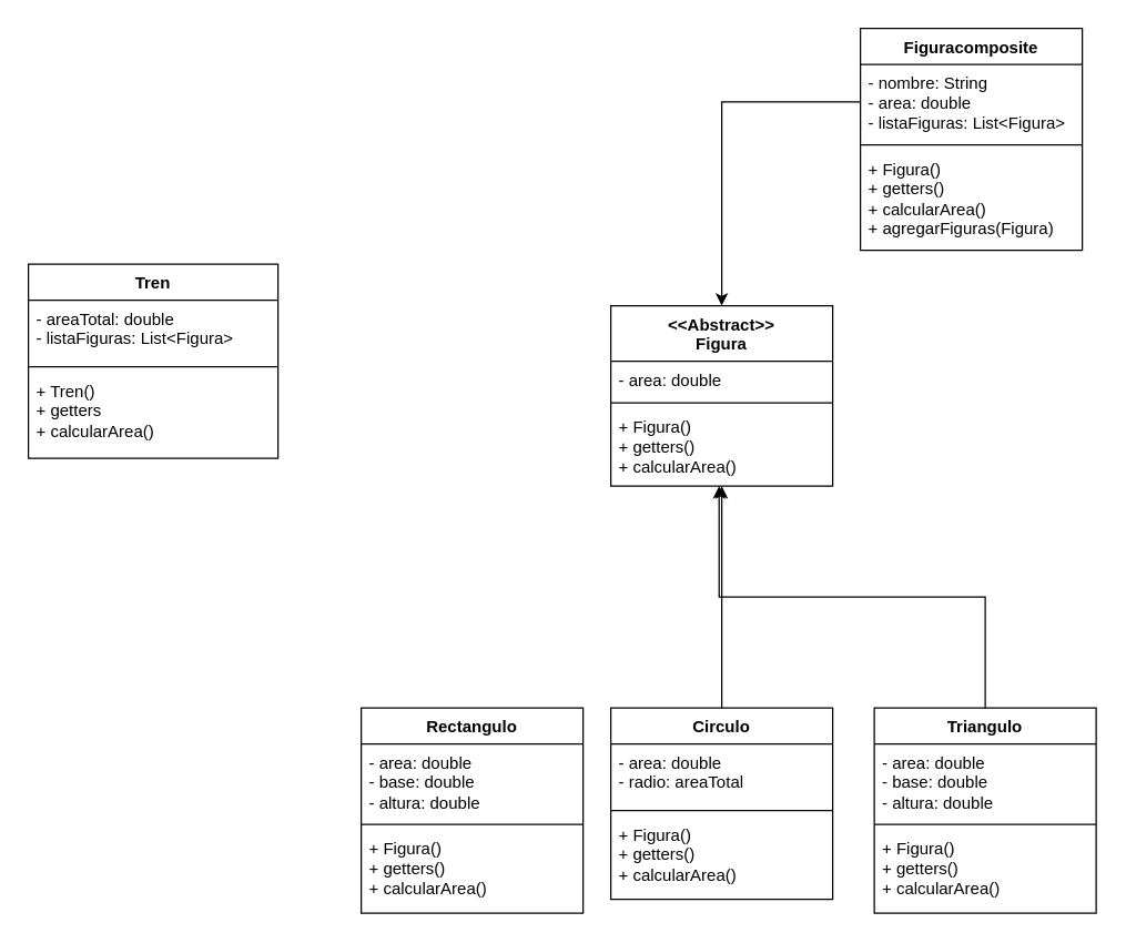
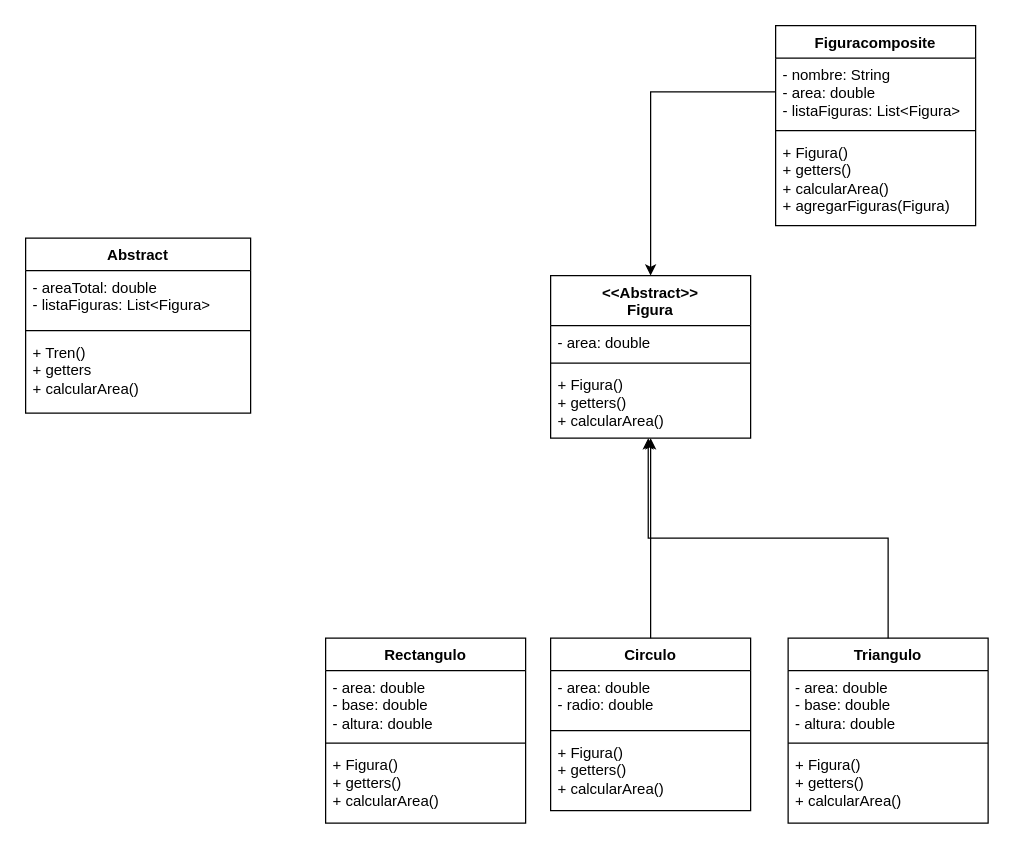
  <mxCell id="0" />
  <mxCell id="1" parent="0" />
  <mxCell id="2" value="&amp;lt;&amp;lt;Abstract&amp;gt;&amp;gt;&lt;br&gt;Figura" style="swimlane;fontStyle=1;align=center;verticalAlign=top;childLayout=stackLayout;horizontal=1;startSize=40;horizontalStack=0;resizeParent=1;resizeParentMax=0;resizeLast=0;collapsible=1;marginBottom=0;whiteSpace=wrap;html=1;" vertex="1" parent="1"><mxGeometry x="440" y="220" width="160" height="130" as="geometry" /></mxCell>
  <mxCell id="3" value="- area: double" style="text;strokeColor=none;fillColor=none;align=left;verticalAlign=top;spacingLeft=4;spacingRight=4;overflow=hidden;rotatable=0;points=[[0,0.5],[1,0.5]];portConstraint=eastwest;whiteSpace=wrap;html=1;" vertex="1" parent="2"><mxGeometry y="40" width="160" height="26" as="geometry" /></mxCell>
  <mxCell id="4" value="" style="line;strokeWidth=1;fillColor=none;align=left;verticalAlign=middle;spacingTop=-1;spacingLeft=3;spacingRight=3;rotatable=0;labelPosition=right;points=[];portConstraint=eastwest;strokeColor=inherit;" vertex="1" parent="2"><mxGeometry y="66" width="160" height="8" as="geometry" /></mxCell>
  <mxCell id="5" value="+ Figura()&lt;br&gt;+ getters()&lt;br&gt;+ calcularArea()" style="text;strokeColor=none;fillColor=none;align=left;verticalAlign=top;spacingLeft=4;spacingRight=4;overflow=hidden;rotatable=0;points=[[0,0.5],[1,0.5]];portConstraint=eastwest;whiteSpace=wrap;html=1;" vertex="1" parent="2"><mxGeometry y="74" width="160" height="56" as="geometry" /></mxCell>
- <mxCell id="6" value="Tren" style="swimlane;fontStyle=1;align=center;verticalAlign=top;childLayout=stackLayout;horizontal=1;startSize=26;horizontalStack=0;resizeParent=1;resizeParentMax=0;resizeLast=0;collapsible=1;marginBottom=0;whiteSpace=wrap;html=1;" vertex="1" parent="1"><mxGeometry x="20" y="190" width="180" height="140" as="geometry" /></mxCell>
+ <mxCell id="6" value="Abstract" style="swimlane;fontStyle=1;align=center;verticalAlign=top;childLayout=stackLayout;horizontal=1;startSize=26;horizontalStack=0;resizeParent=1;resizeParentMax=0;resizeLast=0;collapsible=1;marginBottom=0;whiteSpace=wrap;html=1;" vertex="1" parent="1"><mxGeometry x="20" y="190" width="180" height="140" as="geometry" /></mxCell>
  <mxCell id="7" value="- areaTotal: double&lt;br&gt;- listaFiguras: List&amp;lt;Figura&amp;gt;" style="text;strokeColor=none;fillColor=none;align=left;verticalAlign=top;spacingLeft=4;spacingRight=4;overflow=hidden;rotatable=0;points=[[0,0.5],[1,0.5]];portConstraint=eastwest;whiteSpace=wrap;html=1;" vertex="1" parent="6"><mxGeometry y="26" width="180" height="44" as="geometry" /></mxCell>
  <mxCell id="8" value="" style="line;strokeWidth=1;fillColor=none;align=left;verticalAlign=middle;spacingTop=-1;spacingLeft=3;spacingRight=3;rotatable=0;labelPosition=right;points=[];portConstraint=eastwest;strokeColor=inherit;" vertex="1" parent="6"><mxGeometry y="70" width="180" height="8" as="geometry" /></mxCell>
  <mxCell id="9" value="+ Tren()&lt;br&gt;+ getters&lt;br&gt;+ calcularArea()" style="text;strokeColor=none;fillColor=none;align=left;verticalAlign=top;spacingLeft=4;spacingRight=4;overflow=hidden;rotatable=0;points=[[0,0.5],[1,0.5]];portConstraint=eastwest;whiteSpace=wrap;html=1;" vertex="1" parent="6"><mxGeometry y="78" width="180" height="62" as="geometry" /></mxCell>
  <mxCell id="10" value="Rectangulo" style="swimlane;fontStyle=1;align=center;verticalAlign=top;childLayout=stackLayout;horizontal=1;startSize=26;horizontalStack=0;resizeParent=1;resizeParentMax=0;resizeLast=0;collapsible=1;marginBottom=0;whiteSpace=wrap;html=1;" vertex="1" parent="1"><mxGeometry x="260" y="510" width="160" height="148" as="geometry" /></mxCell>
  <mxCell id="11" value="- area: double&lt;br&gt;- base: double&lt;br&gt;- altura: double" style="text;strokeColor=none;fillColor=none;align=left;verticalAlign=top;spacingLeft=4;spacingRight=4;overflow=hidden;rotatable=0;points=[[0,0.5],[1,0.5]];portConstraint=eastwest;whiteSpace=wrap;html=1;" vertex="1" parent="10"><mxGeometry y="26" width="160" height="54" as="geometry" /></mxCell>
  <mxCell id="12" value="" style="line;strokeWidth=1;fillColor=none;align=left;verticalAlign=middle;spacingTop=-1;spacingLeft=3;spacingRight=3;rotatable=0;labelPosition=right;points=[];portConstraint=eastwest;strokeColor=inherit;" vertex="1" parent="10"><mxGeometry y="80" width="160" height="8" as="geometry" /></mxCell>
  <mxCell id="13" value="+ Figura()&lt;br&gt;+ getters()&lt;br&gt;+ calcularArea()" style="text;strokeColor=none;fillColor=none;align=left;verticalAlign=top;spacingLeft=4;spacingRight=4;overflow=hidden;rotatable=0;points=[[0,0.5],[1,0.5]];portConstraint=eastwest;whiteSpace=wrap;html=1;" vertex="1" parent="10"><mxGeometry y="88" width="160" height="60" as="geometry" /></mxCell>
  <mxCell id="14" value="Circulo" style="swimlane;fontStyle=1;align=center;verticalAlign=top;childLayout=stackLayout;horizontal=1;startSize=26;horizontalStack=0;resizeParent=1;resizeParentMax=0;resizeLast=0;collapsible=1;marginBottom=0;whiteSpace=wrap;html=1;" vertex="1" parent="1"><mxGeometry x="440" y="510" width="160" height="138" as="geometry" /></mxCell>
- <mxCell id="15" value="- area: double&lt;br&gt;- radio: areaTotal" style="text;strokeColor=none;fillColor=none;align=left;verticalAlign=top;spacingLeft=4;spacingRight=4;overflow=hidden;rotatable=0;points=[[0,0.5],[1,0.5]];portConstraint=eastwest;whiteSpace=wrap;html=1;" vertex="1" parent="14"><mxGeometry y="26" width="160" height="44" as="geometry" /></mxCell>
+ <mxCell id="15" value="- area: double&lt;br&gt;- radio: double" style="text;strokeColor=none;fillColor=none;align=left;verticalAlign=top;spacingLeft=4;spacingRight=4;overflow=hidden;rotatable=0;points=[[0,0.5],[1,0.5]];portConstraint=eastwest;whiteSpace=wrap;html=1;" vertex="1" parent="14"><mxGeometry y="26" width="160" height="44" as="geometry" /></mxCell>
  <mxCell id="16" value="" style="line;strokeWidth=1;fillColor=none;align=left;verticalAlign=middle;spacingTop=-1;spacingLeft=3;spacingRight=3;rotatable=0;labelPosition=right;points=[];portConstraint=eastwest;strokeColor=inherit;" vertex="1" parent="14"><mxGeometry y="70" width="160" height="8" as="geometry" /></mxCell>
  <mxCell id="17" value="+ Figura()&lt;br&gt;+ getters()&lt;br&gt;+ calcularArea()" style="text;strokeColor=none;fillColor=none;align=left;verticalAlign=top;spacingLeft=4;spacingRight=4;overflow=hidden;rotatable=0;points=[[0,0.5],[1,0.5]];portConstraint=eastwest;whiteSpace=wrap;html=1;" vertex="1" parent="14"><mxGeometry y="78" width="160" height="60" as="geometry" /></mxCell>
  <mxCell id="18" value="Triangulo" style="swimlane;fontStyle=1;align=center;verticalAlign=top;childLayout=stackLayout;horizontal=1;startSize=26;horizontalStack=0;resizeParent=1;resizeParentMax=0;resizeLast=0;collapsible=1;marginBottom=0;whiteSpace=wrap;html=1;" vertex="1" parent="1"><mxGeometry x="630" y="510" width="160" height="148" as="geometry" /></mxCell>
  <mxCell id="19" value="- area: double&lt;br&gt;- base: double&lt;br&gt;- altura: double" style="text;strokeColor=none;fillColor=none;align=left;verticalAlign=top;spacingLeft=4;spacingRight=4;overflow=hidden;rotatable=0;points=[[0,0.5],[1,0.5]];portConstraint=eastwest;whiteSpace=wrap;html=1;" vertex="1" parent="18"><mxGeometry y="26" width="160" height="54" as="geometry" /></mxCell>
  <mxCell id="20" value="" style="line;strokeWidth=1;fillColor=none;align=left;verticalAlign=middle;spacingTop=-1;spacingLeft=3;spacingRight=3;rotatable=0;labelPosition=right;points=[];portConstraint=eastwest;strokeColor=inherit;" vertex="1" parent="18"><mxGeometry y="80" width="160" height="8" as="geometry" /></mxCell>
  <mxCell id="21" value="+ Figura()&lt;br&gt;+ getters()&lt;br&gt;+ calcularArea()" style="text;strokeColor=none;fillColor=none;align=left;verticalAlign=top;spacingLeft=4;spacingRight=4;overflow=hidden;rotatable=0;points=[[0,0.5],[1,0.5]];portConstraint=eastwest;whiteSpace=wrap;html=1;" vertex="1" parent="18"><mxGeometry y="88" width="160" height="60" as="geometry" /></mxCell>
  <mxCell id="22" value="Figuracomposite" style="swimlane;fontStyle=1;align=center;verticalAlign=top;childLayout=stackLayout;horizontal=1;startSize=26;horizontalStack=0;resizeParent=1;resizeParentMax=0;resizeLast=0;collapsible=1;marginBottom=0;whiteSpace=wrap;html=1;" vertex="1" parent="1"><mxGeometry x="620" y="20" width="160" height="160" as="geometry" /></mxCell>
  <mxCell id="23" value="- nombre: String&lt;br&gt;- area: double&lt;br&gt;- listaFiguras: List&amp;lt;Figura&amp;gt;" style="text;strokeColor=none;fillColor=none;align=left;verticalAlign=top;spacingLeft=4;spacingRight=4;overflow=hidden;rotatable=0;points=[[0,0.5],[1,0.5]];portConstraint=eastwest;whiteSpace=wrap;html=1;" vertex="1" parent="22"><mxGeometry y="26" width="160" height="54" as="geometry" /></mxCell>
  <mxCell id="24" value="" style="line;strokeWidth=1;fillColor=none;align=left;verticalAlign=middle;spacingTop=-1;spacingLeft=3;spacingRight=3;rotatable=0;labelPosition=right;points=[];portConstraint=eastwest;strokeColor=inherit;" vertex="1" parent="22"><mxGeometry y="80" width="160" height="8" as="geometry" /></mxCell>
  <mxCell id="25" value="+ Figura()&lt;br&gt;+ getters()&lt;br&gt;+ calcularArea()&lt;br&gt;+ agregarFiguras(Figura)" style="text;strokeColor=none;fillColor=none;align=left;verticalAlign=top;spacingLeft=4;spacingRight=4;overflow=hidden;rotatable=0;points=[[0,0.5],[1,0.5]];portConstraint=eastwest;whiteSpace=wrap;html=1;" vertex="1" parent="22"><mxGeometry y="88" width="160" height="72" as="geometry" /></mxCell>
  <mxCell id="26" style="edgeStyle=orthogonalEdgeStyle;rounded=0;orthogonalLoop=1;jettySize=auto;html=1;exitX=0.5;exitY=0;exitDx=0;exitDy=0;entryX=0.488;entryY=1;entryDx=0;entryDy=0;entryPerimeter=0;" edge="1" parent="1" source="18" target="5"><mxGeometry relative="1" as="geometry" /></mxCell>
  <mxCell id="27" style="edgeStyle=orthogonalEdgeStyle;rounded=0;orthogonalLoop=1;jettySize=auto;html=1;exitX=0.5;exitY=0;exitDx=0;exitDy=0;entryX=0.5;entryY=1;entryDx=0;entryDy=0;entryPerimeter=0;" edge="1" parent="1" source="14" target="5"><mxGeometry relative="1" as="geometry" /></mxCell>
  <mxCell id="28" style="edgeStyle=orthogonalEdgeStyle;rounded=0;orthogonalLoop=1;jettySize=auto;html=1;entryX=0.5;entryY=0;entryDx=0;entryDy=0;" edge="1" parent="1" source="23" target="2"><mxGeometry relative="1" as="geometry" /></mxCell>
